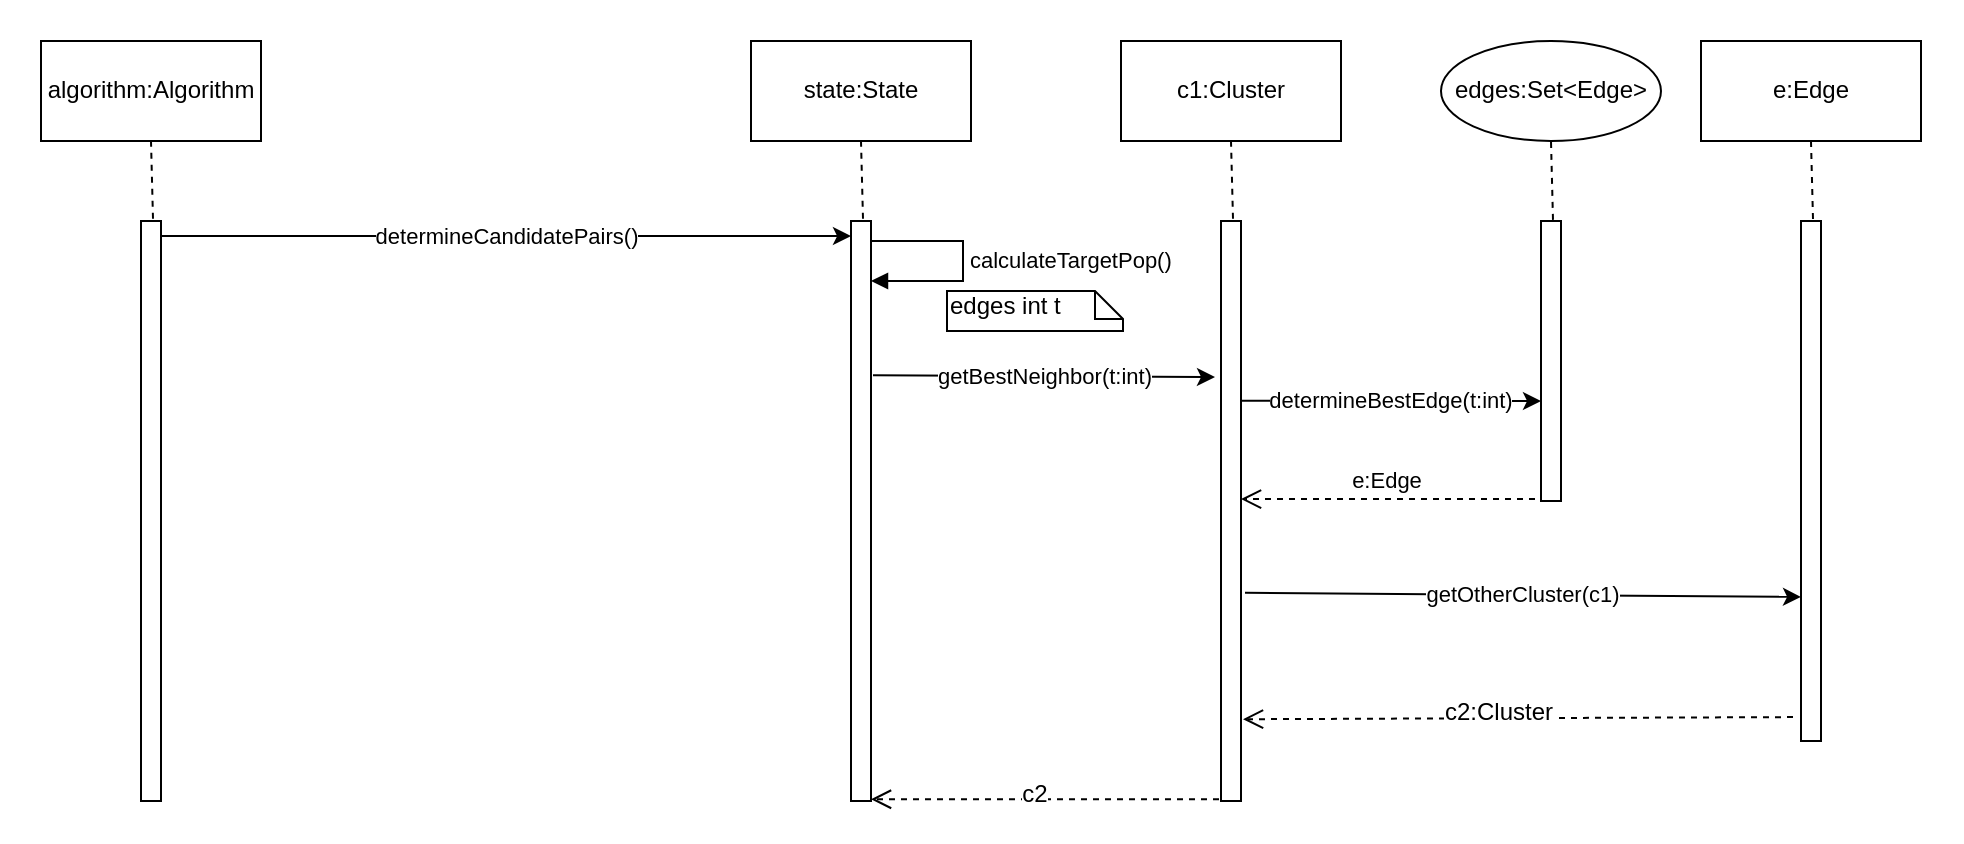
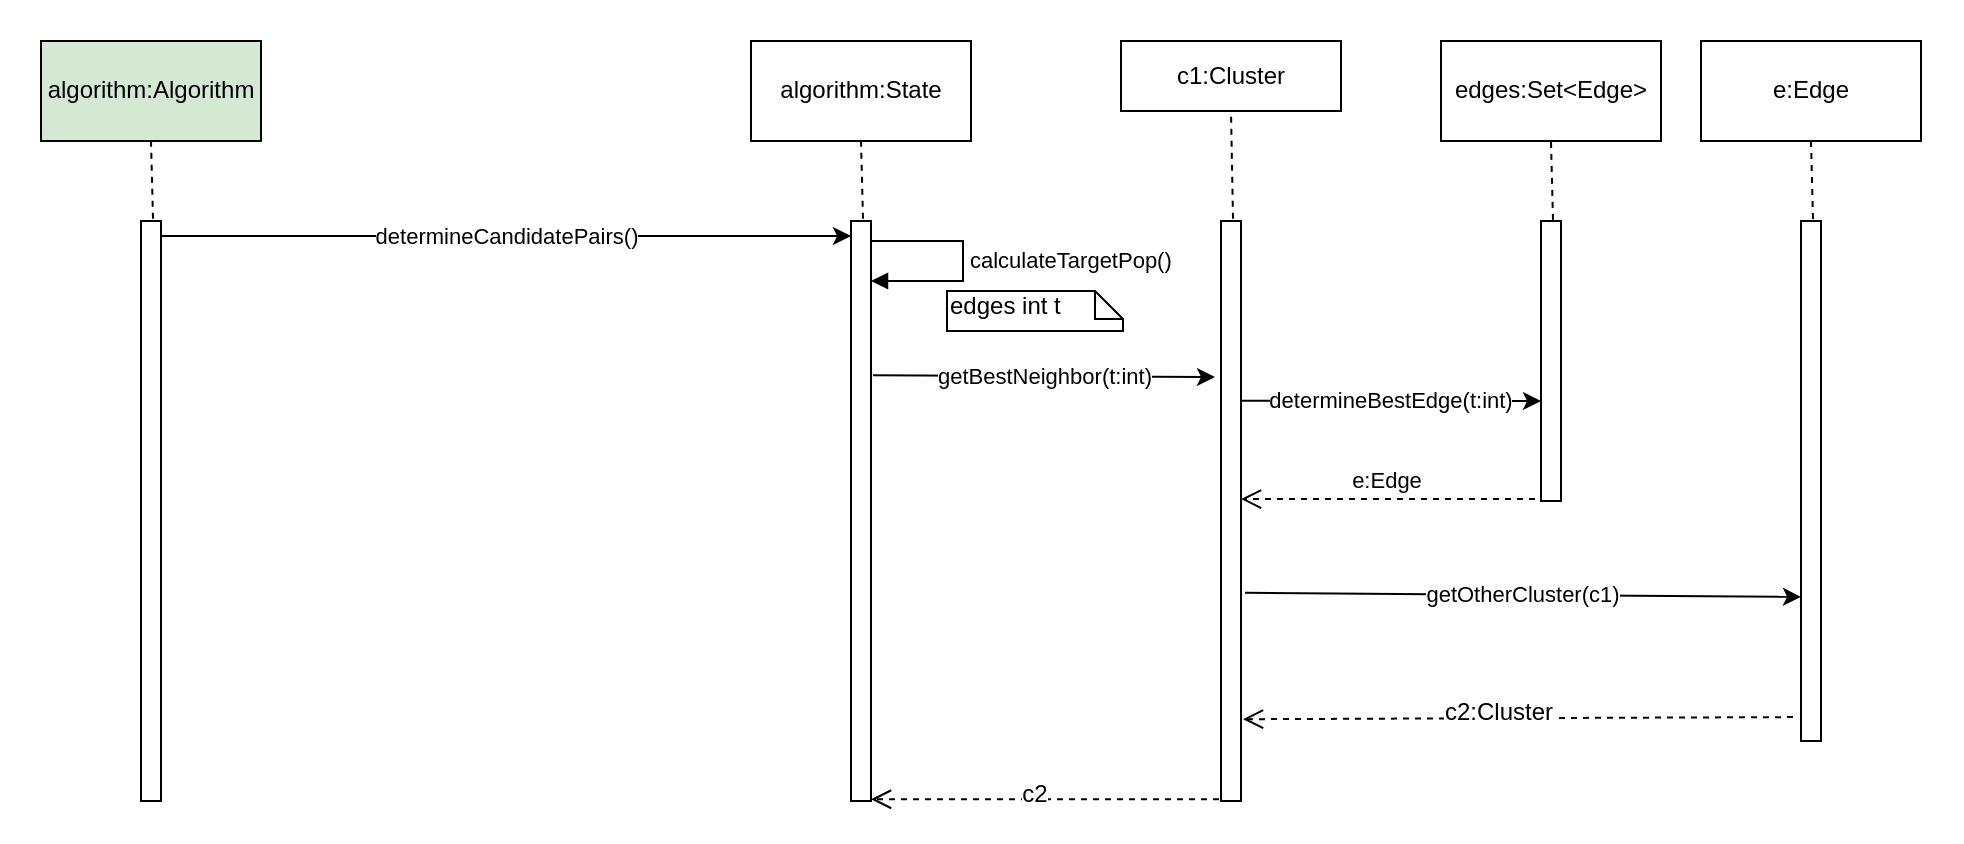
  <mxCell id="0" />
  <mxCell id="1" parent="0" />
  <mxCell id="2" value="" style="html=1;points=[];perimeter=orthogonalPerimeter;" vertex="1" parent="1"><mxGeometry x="70" y="110" width="10" height="290" as="geometry" /></mxCell>
- <mxCell id="3" value="algorithm:Algorithm" style="html=1;" vertex="1" parent="1"><mxGeometry x="20" y="20" width="110" height="50" as="geometry" /></mxCell>
+ <mxCell id="3" value="algorithm:Algorithm" style="html=1;fillColor=#d5e8d4;" vertex="1" parent="1"><mxGeometry x="20" y="20" width="110" height="50" as="geometry" /></mxCell>
  <mxCell id="4" value="" style="endArrow=none;dashed=1;html=1;entryX=0.5;entryY=1;entryDx=0;entryDy=0;exitX=0.6;exitY=-0.004;exitDx=0;exitDy=0;exitPerimeter=0;" edge="1" parent="1" source="2" target="3"><mxGeometry width="50" height="50" relative="1" as="geometry"><mxPoint x="-130" y="280" as="sourcePoint" /><mxPoint x="-80" y="230" as="targetPoint" /></mxGeometry></mxCell>
  <mxCell id="5" value="" style="html=1;points=[];perimeter=orthogonalPerimeter;" vertex="1" parent="1"><mxGeometry x="425" y="110" width="10" height="290" as="geometry" /></mxCell>
- <mxCell id="6" value="state:State" style="html=1;" vertex="1" parent="1"><mxGeometry x="375" y="20" width="110" height="50" as="geometry" /></mxCell>
+ <mxCell id="6" value="algorithm:State" style="html=1;" vertex="1" parent="1"><mxGeometry x="375" y="20" width="110" height="50" as="geometry" /></mxCell>
  <mxCell id="7" value="" style="endArrow=none;dashed=1;html=1;entryX=0.5;entryY=1;entryDx=0;entryDy=0;exitX=0.6;exitY=-0.004;exitDx=0;exitDy=0;exitPerimeter=0;" edge="1" parent="1" source="5" target="6"><mxGeometry width="50" height="50" relative="1" as="geometry"><mxPoint x="225" y="280" as="sourcePoint" /><mxPoint x="275" y="230" as="targetPoint" /></mxGeometry></mxCell>
  <mxCell id="8" value="determineCandidatePairs()" style="endArrow=classic;html=1;exitX=1;exitY=0.026;exitDx=0;exitDy=0;exitPerimeter=0;entryX=0;entryY=0.026;entryDx=0;entryDy=0;entryPerimeter=0;" edge="1" parent="1" source="2" target="5"><mxGeometry width="50" height="50" relative="1" as="geometry"><mxPoint x="271" y="130" as="sourcePoint" /><mxPoint x="460" y="130" as="targetPoint" /></mxGeometry></mxCell>
  <mxCell id="9" value="" style="html=1;points=[];perimeter=orthogonalPerimeter;" vertex="1" parent="1"><mxGeometry x="610" y="110" width="10" height="290" as="geometry" /></mxCell>
- <mxCell id="10" value="c1:Cluster" style="html=1;" vertex="1" parent="1"><mxGeometry x="560" y="20" width="110" height="50" as="geometry" /></mxCell>
+ <mxCell id="10" value="c1:Cluster" style="html=1;" vertex="1" parent="1"><mxGeometry x="560" y="20" width="110" height="35" as="geometry" /></mxCell>
  <mxCell id="11" value="" style="endArrow=none;dashed=1;html=1;entryX=0.5;entryY=1;entryDx=0;entryDy=0;exitX=0.6;exitY=-0.004;exitDx=0;exitDy=0;exitPerimeter=0;" edge="1" parent="1" source="9" target="10"><mxGeometry width="50" height="50" relative="1" as="geometry"><mxPoint x="410" y="280" as="sourcePoint" /><mxPoint x="460" y="230" as="targetPoint" /></mxGeometry></mxCell>
  <mxCell id="12" value="" style="html=1;points=[];perimeter=orthogonalPerimeter;" vertex="1" parent="1"><mxGeometry x="900" y="110" width="10" height="260" as="geometry" /></mxCell>
  <mxCell id="13" value="e:Edge" style="html=1;" vertex="1" parent="1"><mxGeometry x="850" y="20" width="110" height="50" as="geometry" /></mxCell>
  <mxCell id="14" value="" style="endArrow=none;dashed=1;html=1;entryX=0.5;entryY=1;entryDx=0;entryDy=0;exitX=0.6;exitY=-0.004;exitDx=0;exitDy=0;exitPerimeter=0;" edge="1" parent="1" source="12" target="13"><mxGeometry width="50" height="50" relative="1" as="geometry"><mxPoint x="700" y="280" as="sourcePoint" /><mxPoint x="750" y="230" as="targetPoint" /></mxGeometry></mxCell>
  <mxCell id="15" value="" style="html=1;points=[];perimeter=orthogonalPerimeter;" vertex="1" parent="1"><mxGeometry x="770" y="110" width="10" height="140" as="geometry" /></mxCell>
- <mxCell id="16" value="edges:Set&amp;lt;Edge&amp;gt;" style="ellipse;html=1;" vertex="1" parent="1"><mxGeometry x="720" y="20" width="110" height="50" as="geometry" /></mxCell>
+ <mxCell id="16" value="edges:Set&amp;lt;Edge&amp;gt;" style="html=1;" vertex="1" parent="1"><mxGeometry x="720" y="20" width="110" height="50" as="geometry" /></mxCell>
  <mxCell id="17" value="" style="endArrow=none;dashed=1;html=1;entryX=0.5;entryY=1;entryDx=0;entryDy=0;exitX=0.6;exitY=-0.004;exitDx=0;exitDy=0;exitPerimeter=0;" edge="1" parent="1" source="15" target="16"><mxGeometry width="50" height="50" relative="1" as="geometry"><mxPoint x="570" y="280" as="sourcePoint" /><mxPoint x="620" y="230" as="targetPoint" /></mxGeometry></mxCell>
  <mxCell id="18" value="determineBestEdge(t:int)" style="endArrow=classic;html=1;exitX=1;exitY=0.31;exitDx=0;exitDy=0;exitPerimeter=0;entryX=0;entryY=0.643;entryDx=0;entryDy=0;entryPerimeter=0;" edge="1" parent="1" target="15" source="9"><mxGeometry width="50" height="50" relative="1" as="geometry"><mxPoint x="619" y="200" as="sourcePoint" /><mxPoint x="738" y="210" as="targetPoint" /><Array as="points" /></mxGeometry></mxCell>
  <mxCell id="19" value="getOtherCluster(c1)" style="endArrow=classic;html=1;entryX=0;entryY=0.723;entryDx=0;entryDy=0;entryPerimeter=0;exitX=1.2;exitY=0.641;exitDx=0;exitDy=0;exitPerimeter=0;" edge="1" parent="1" target="12" source="9"><mxGeometry width="50" height="50" relative="1" as="geometry"><mxPoint x="640" y="320" as="sourcePoint" /><mxPoint x="690" y="320" as="targetPoint" /></mxGeometry></mxCell>
  <mxCell id="20" value="e:Edge" style="html=1;verticalAlign=bottom;endArrow=open;dashed=1;endSize=8;exitX=-0.3;exitY=0.993;exitDx=0;exitDy=0;exitPerimeter=0;" edge="1" parent="1" source="15" target="9"><mxGeometry relative="1" as="geometry"><mxPoint x="745" y="250" as="sourcePoint" /><mxPoint x="650" y="278" as="targetPoint" /></mxGeometry></mxCell>
  <mxCell id="21" value="" style="html=1;verticalAlign=bottom;endArrow=open;dashed=1;endSize=8;exitX=-0.4;exitY=0.954;exitDx=0;exitDy=0;exitPerimeter=0;entryX=1.1;entryY=0.859;entryDx=0;entryDy=0;entryPerimeter=0;" edge="1" parent="1" source="12" target="9"><mxGeometry relative="1" as="geometry"><mxPoint x="820" y="359.5" as="sourcePoint" /><mxPoint x="680" y="358" as="targetPoint" /></mxGeometry></mxCell>
  <mxCell id="22" value="c2:Cluster" style="text;html=1;resizable=0;points=[];align=center;verticalAlign=middle;labelBackgroundColor=#ffffff;" vertex="1" connectable="0" parent="21"><mxGeometry x="0.069" y="-3" relative="1" as="geometry"><mxPoint as="offset" /></mxGeometry></mxCell>
  <mxCell id="23" value="calculateTargetPop()" style="edgeStyle=orthogonalEdgeStyle;html=1;align=left;spacingLeft=2;endArrow=block;rounded=0;" edge="1" parent="1"><mxGeometry relative="1" as="geometry"><mxPoint x="435" y="120" as="sourcePoint" /><Array as="points"><mxPoint x="481" y="120" /><mxPoint x="481" y="140" /><mxPoint x="435" y="140" /></Array><mxPoint x="435" y="140" as="targetPoint" /></mxGeometry></mxCell>
  <mxCell id="24" value="edges int t" style="shape=note;whiteSpace=wrap;html=1;size=14;verticalAlign=top;align=left;spacingTop=-6;" vertex="1" parent="1"><mxGeometry x="473" y="145" width="88" height="20" as="geometry" /></mxCell>
  <mxCell id="25" value="getBestNeighbor(t:int)" style="endArrow=classic;html=1;entryX=-0.3;entryY=0.269;entryDx=0;entryDy=0;entryPerimeter=0;exitX=1.1;exitY=0.266;exitDx=0;exitDy=0;exitPerimeter=0;" edge="1" parent="1" source="5" target="9"><mxGeometry width="50" height="50" relative="1" as="geometry"><mxPoint x="434" y="190" as="sourcePoint" /><mxPoint x="600" y="190" as="targetPoint" /></mxGeometry></mxCell>
  <mxCell id="26" value="" style="html=1;verticalAlign=bottom;endArrow=open;dashed=1;endSize=8;exitX=-0.1;exitY=0.997;exitDx=0;exitDy=0;exitPerimeter=0;" edge="1" parent="1" source="9" target="5"><mxGeometry relative="1" as="geometry"><mxPoint x="595" y="380" as="sourcePoint" /><mxPoint x="430" y="401" as="targetPoint" /></mxGeometry></mxCell>
  <mxCell id="27" value="c2" style="text;html=1;resizable=0;points=[];align=center;verticalAlign=middle;labelBackgroundColor=#ffffff;" vertex="1" connectable="0" parent="26"><mxGeometry x="0.069" y="-3" relative="1" as="geometry"><mxPoint as="offset" /></mxGeometry></mxCell>
